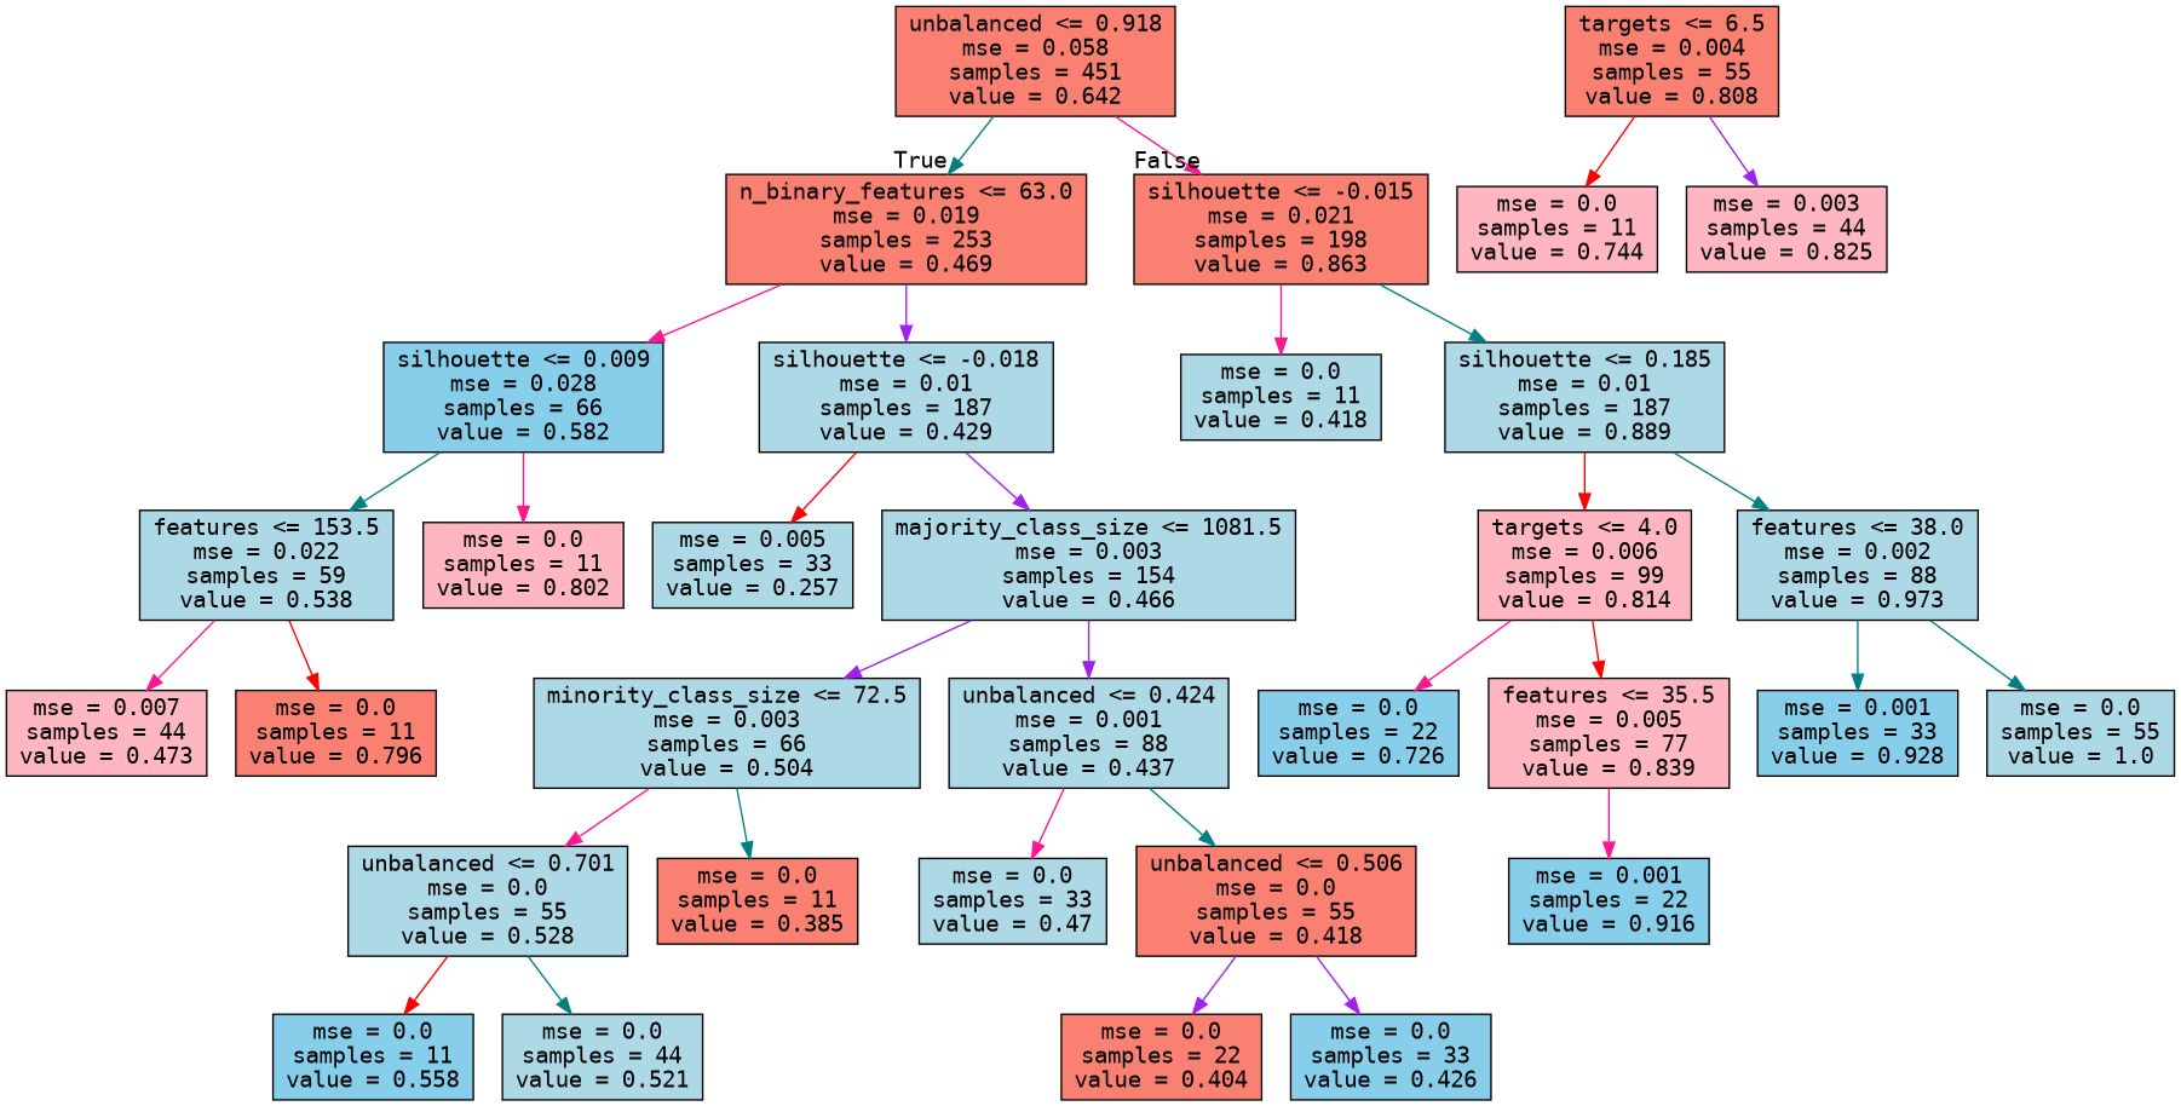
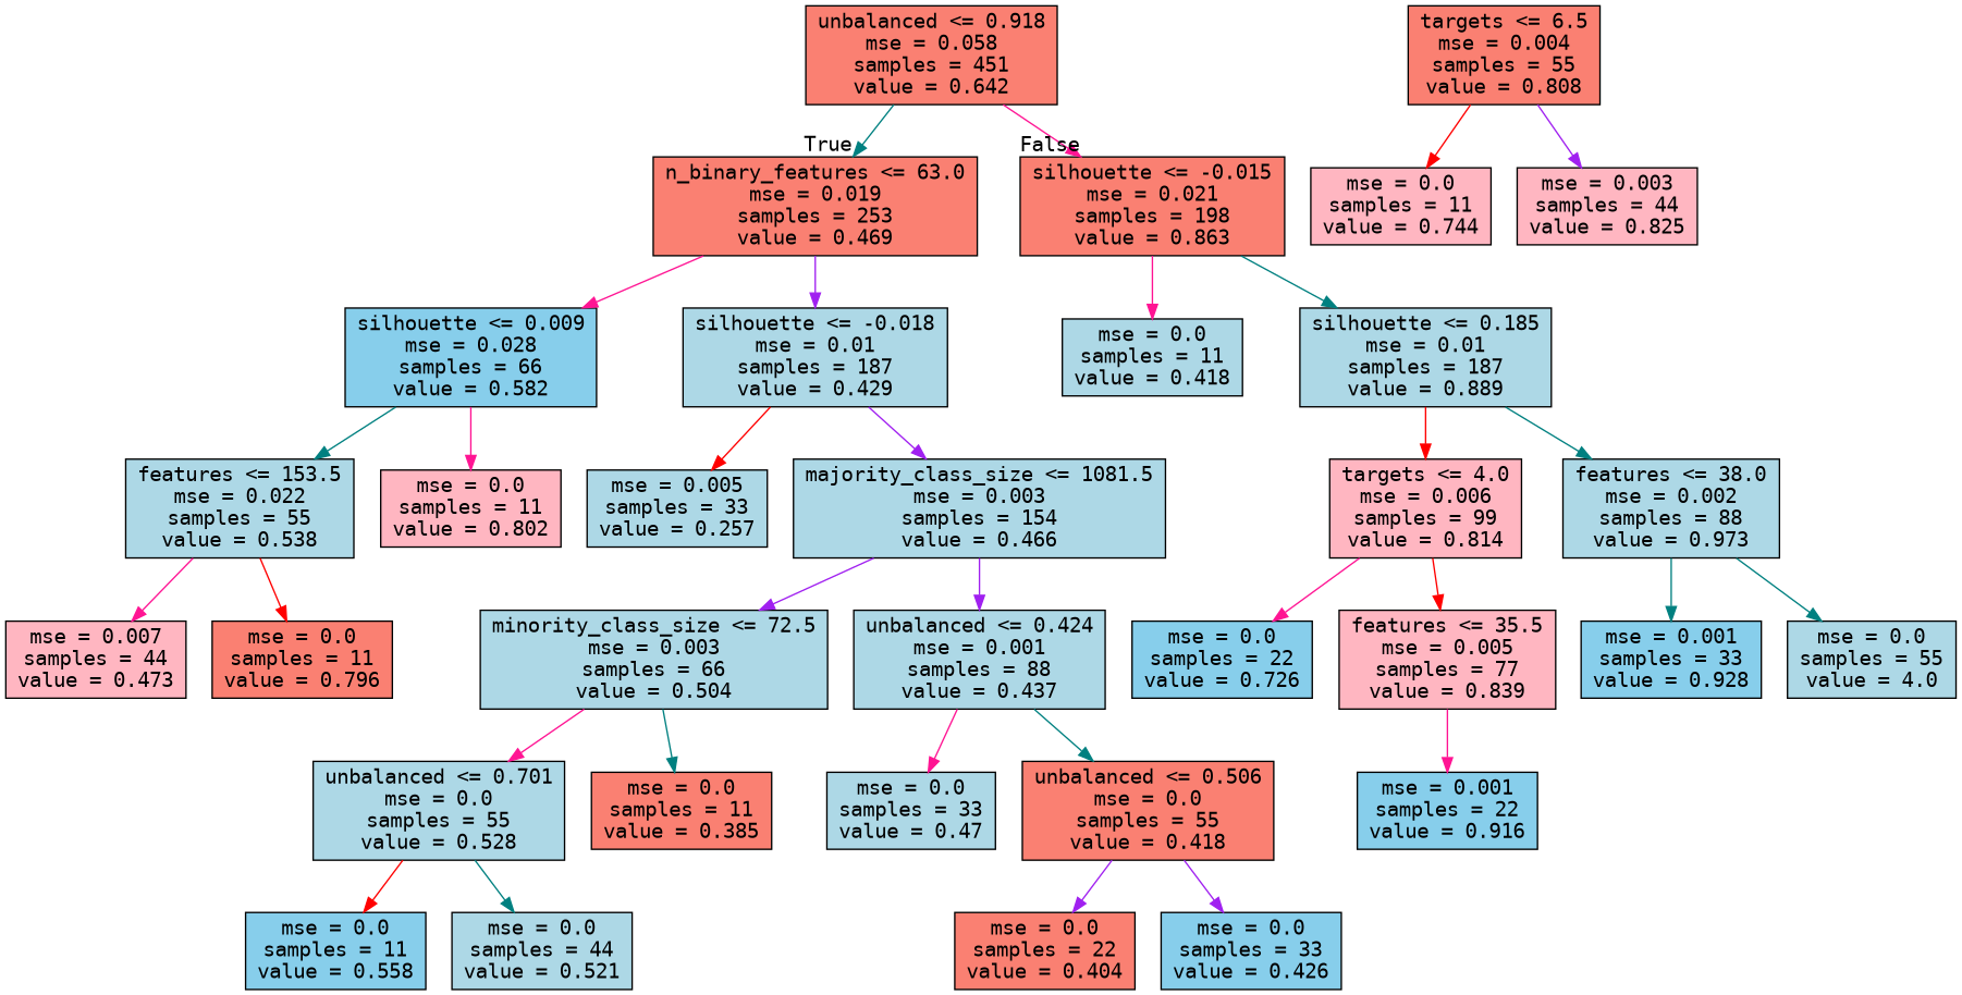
  digraph {
    fontname="DejaVu Sans Mono"
    node [fillcolor=lightblue fontname="DejaVu Sans Mono" shape=box style=filled]
    edge [color=teal fontname="DejaVu Sans Mono"]
    n1 [fillcolor=salmon label="unbalanced <= 0.918\nmse = 0.058\nsamples = 451\nvalue = 0.642"]
    n2 [fillcolor=salmon label="n_binary_features <= 63.0\nmse = 0.019\nsamples = 253\nvalue = 0.469"]
    n3 [fillcolor=salmon label="silhouette <= -0.015\nmse = 0.021\nsamples = 198\nvalue = 0.863"]
    n4 [fillcolor=skyblue label="silhouette <= 0.009\nmse = 0.028\nsamples = 66\nvalue = 0.582"]
    n5 [label="silhouette <= -0.018\nmse = 0.01\nsamples = 187\nvalue = 0.429"]
    n6 [label="mse = 0.0\nsamples = 11\nvalue = 0.418"]
    n7 [label="silhouette <= 0.185\nmse = 0.01\nsamples = 187\nvalue = 0.889"]
-   n8 [label="features <= 153.5\nmse = 0.022\nsamples = 59\nvalue = 0.538"]
+   n8 [label="features <= 153.5\nmse = 0.022\nsamples = 55\nvalue = 0.538"]
    n9 [fillcolor=lightpink label="mse = 0.0\nsamples = 11\nvalue = 0.802"]
    n10 [label="mse = 0.005\nsamples = 33\nvalue = 0.257"]
    n11 [label="majority_class_size <= 1081.5\nmse = 0.003\nsamples = 154\nvalue = 0.466"]
    n12 [fillcolor=lightpink label="mse = 0.007\nsamples = 44\nvalue = 0.473"]
    n13 [fillcolor=salmon label="mse = 0.0\nsamples = 11\nvalue = 0.796"]
    n14 [label="minority_class_size <= 72.5\nmse = 0.003\nsamples = 66\nvalue = 0.504"]
    n15 [label="unbalanced <= 0.424\nmse = 0.001\nsamples = 88\nvalue = 0.437"]
    n16 [label="unbalanced <= 0.701\nmse = 0.0\nsamples = 55\nvalue = 0.528"]
    n17 [fillcolor=salmon label="mse = 0.0\nsamples = 11\nvalue = 0.385"]
    n18 [label="mse = 0.0\nsamples = 33\nvalue = 0.47"]
    n19 [fillcolor=salmon label="unbalanced <= 0.506\nmse = 0.0\nsamples = 55\nvalue = 0.418"]
    n20 [fillcolor=skyblue label="mse = 0.0\nsamples = 11\nvalue = 0.558"]
    n21 [label="mse = 0.0\nsamples = 44\nvalue = 0.521"]
    n22 [fillcolor=salmon label="mse = 0.0\nsamples = 22\nvalue = 0.404"]
    n23 [fillcolor=skyblue label="mse = 0.0\nsamples = 33\nvalue = 0.426"]
    n24 [fillcolor=lightpink label="targets <= 4.0\nmse = 0.006\nsamples = 99\nvalue = 0.814"]
    n25 [label="features <= 38.0\nmse = 0.002\nsamples = 88\nvalue = 0.973"]
    n26 [fillcolor=skyblue label="mse = 0.0\nsamples = 22\nvalue = 0.726"]
    n27 [fillcolor=lightpink label="features <= 35.5\nmse = 0.005\nsamples = 77\nvalue = 0.839"]
    n28 [fillcolor=skyblue label="mse = 0.001\nsamples = 33\nvalue = 0.928"]
-   n29 [label="mse = 0.0\nsamples = 55\nvalue = 1.0"]
+   n29 [label="mse = 0.0\nsamples = 55\nvalue = 4.0"]
    n30 [fillcolor=skyblue label="mse = 0.001\nsamples = 22\nvalue = 0.916"]
    n31 [fillcolor=salmon label="targets <= 6.5\nmse = 0.004\nsamples = 55\nvalue = 0.808"]
    n32 [fillcolor=lightpink label="mse = 0.0\nsamples = 11\nvalue = 0.744"]
    n33 [fillcolor=lightpink label="mse = 0.003\nsamples = 44\nvalue = 0.825"]
    n1 -> n2 [headlabel=True labelangle=45 labeldistance=2.5]
    n1 -> n3 [color=deeppink headlabel=False labelangle=-45 labeldistance=2.5]
    n2 -> n4 [color=deeppink]
    n2 -> n5 [color=purple]
    n3 -> n6 [color=deeppink]
    n3 -> n7
    n4 -> n8
    n4 -> n9 [color=deeppink]
    n5 -> n10 [color=red]
    n5 -> n11 [color=purple]
    n7 -> n24 [color=red]
    n7 -> n25
    n8 -> n12 [color=deeppink]
    n8 -> n13 [color=red]
    n11 -> n14 [color=purple]
    n11 -> n15 [color=purple]
    n14 -> n16 [color=deeppink]
    n14 -> n17
    n15 -> n18 [color=deeppink]
    n15 -> n19
    n16 -> n20 [color=red]
    n16 -> n21
    n19 -> n22 [color=purple]
    n19 -> n23 [color=purple]
    n24 -> n26 [color=deeppink]
    n24 -> n27 [color=red]
    n25 -> n28
    n25 -> n29
    n27 -> n30 [color=deeppink]
    n31 -> n32 [color=red]
    n31 -> n33 [color=purple]
  }
